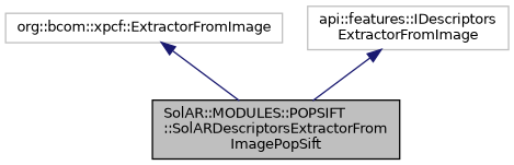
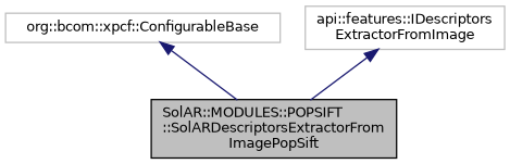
  digraph {
    node [color=grey75 fillcolor=white fontname=Helvetica fontsize=10 shape=record style=filled]
    edge [color=midnightblue dir=back fontname=Helvetica fontsize=10 labelfontname=Helvetica labelfontsize=10 style=solid]
    n1 [color=black fillcolor=grey75 fontcolor=black height=0.2 label="SolAR::MODULES::POPSIFT\l::SolARDescriptorsExtractorFrom\lImagePopSift" width=0.4]
-   n2 [height=0.2 label="org::bcom::xpcf::ExtractorFromImage" width=0.4]
+   n2 [height=0.2 label="org::bcom::xpcf::ConfigurableBase" width=0.4]
    n3 [height=0.2 label="api::features::IDescriptors\lExtractorFromImage" width=0.4]
    n2 -> n1
    n3 -> n1
  }
